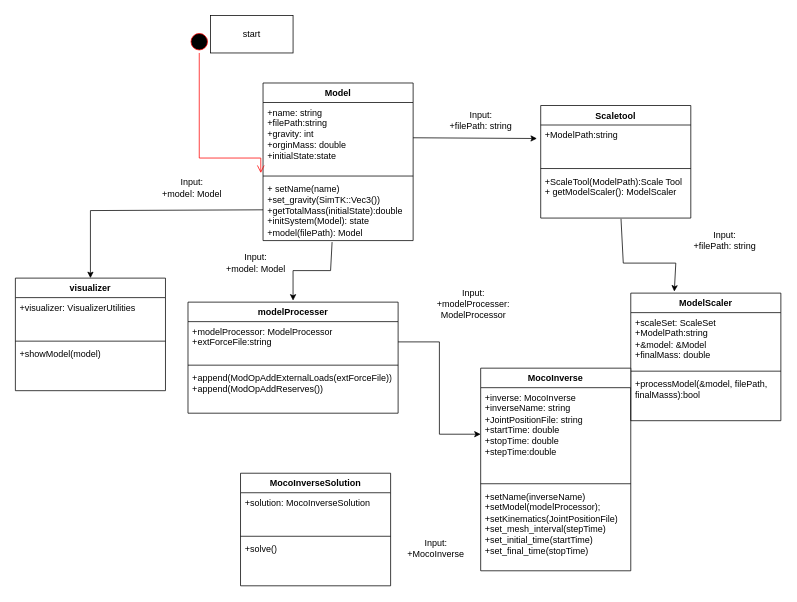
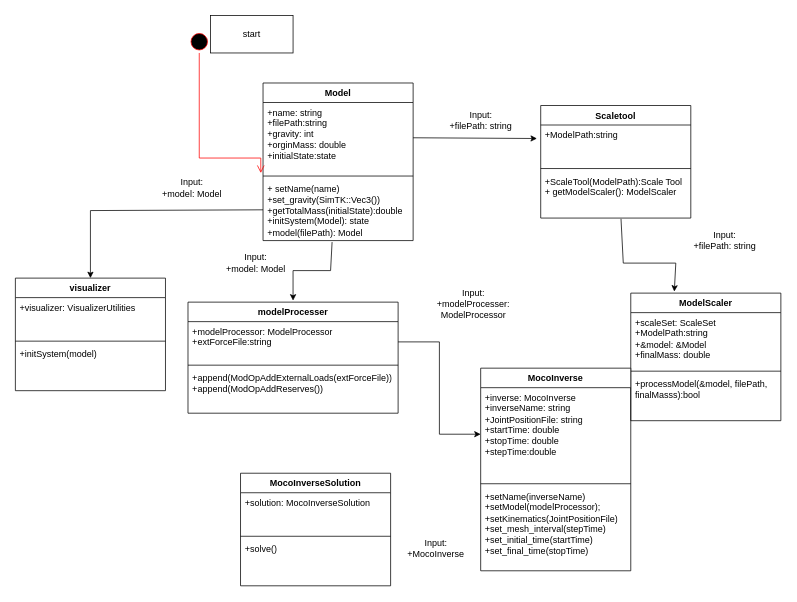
  <mxCell id="0" />
  <mxCell id="1" parent="0" />
  <mxCell id="2" value="Model" style="swimlane;fontStyle=1;align=center;verticalAlign=top;childLayout=stackLayout;horizontal=1;startSize=26;horizontalStack=0;resizeParent=1;resizeParentMax=0;resizeLast=0;collapsible=1;marginBottom=0;whiteSpace=wrap;html=1;" vertex="1" parent="1"><mxGeometry x="350" y="110" width="200" height="210" as="geometry" /></mxCell>
  <mxCell id="3" value="&lt;div&gt;+name: string&lt;/div&gt;&lt;div&gt;+filePath:string&lt;/div&gt;&lt;div&gt;+gravity: int&lt;br&gt;&lt;/div&gt;&lt;div&gt;+orginMass: double&lt;/div&gt;&lt;div&gt;+initialState:state&lt;/div&gt;&lt;div&gt;&lt;br&gt;&lt;/div&gt;" style="text;strokeColor=none;fillColor=none;align=left;verticalAlign=top;spacingLeft=4;spacingRight=4;overflow=hidden;rotatable=0;points=[[0,0.5],[1,0.5]];portConstraint=eastwest;whiteSpace=wrap;html=1;" vertex="1" parent="2"><mxGeometry y="26" width="200" height="94" as="geometry" /></mxCell>
  <mxCell id="4" value="" style="line;strokeWidth=1;fillColor=none;align=left;verticalAlign=middle;spacingTop=-1;spacingLeft=3;spacingRight=3;rotatable=0;labelPosition=right;points=[];portConstraint=eastwest;strokeColor=inherit;" vertex="1" parent="2"><mxGeometry y="120" width="200" height="8" as="geometry" /></mxCell>
  <mxCell id="5" value="&lt;div&gt;+ setName(name)&lt;/div&gt;&lt;div&gt;+set_gravity(SimTK::Vec3())&lt;/div&gt;&lt;div&gt;+getTotalMass(initialState):double&lt;/div&gt;&lt;div&gt;+initSystem(Model): state&lt;/div&gt;&lt;div&gt;+model(filePath): Model&lt;br&gt;&lt;/div&gt;&lt;div&gt;&lt;br&gt;&lt;/div&gt;&lt;div&gt;&lt;br&gt;&lt;/div&gt;" style="text;strokeColor=none;fillColor=none;align=left;verticalAlign=top;spacingLeft=4;spacingRight=4;overflow=hidden;rotatable=0;points=[[0,0.5],[1,0.5]];portConstraint=eastwest;whiteSpace=wrap;html=1;" vertex="1" parent="2"><mxGeometry y="128" width="200" height="82" as="geometry" /></mxCell>
  <mxCell id="6" value="Scaletool" style="swimlane;fontStyle=1;align=center;verticalAlign=top;childLayout=stackLayout;horizontal=1;startSize=26;horizontalStack=0;resizeParent=1;resizeParentMax=0;resizeLast=0;collapsible=1;marginBottom=0;whiteSpace=wrap;html=1;" vertex="1" parent="1"><mxGeometry x="720" y="140" width="200" height="150" as="geometry" /></mxCell>
  <mxCell id="7" value="&lt;div&gt;+ModelPath:string&lt;/div&gt;&lt;div&gt;&lt;br&gt;&lt;/div&gt;&lt;div&gt;&lt;br&gt;&lt;/div&gt;" style="text;strokeColor=none;fillColor=none;align=left;verticalAlign=top;spacingLeft=4;spacingRight=4;overflow=hidden;rotatable=0;points=[[0,0.5],[1,0.5]];portConstraint=eastwest;whiteSpace=wrap;html=1;" vertex="1" parent="6"><mxGeometry y="26" width="200" height="54" as="geometry" /></mxCell>
  <mxCell id="8" value="" style="line;strokeWidth=1;fillColor=none;align=left;verticalAlign=middle;spacingTop=-1;spacingLeft=3;spacingRight=3;rotatable=0;labelPosition=right;points=[];portConstraint=eastwest;strokeColor=inherit;" vertex="1" parent="6"><mxGeometry y="80" width="200" height="8" as="geometry" /></mxCell>
  <mxCell id="9" value="&lt;div&gt;+ScaleTool(ModelPath):Scale Tool&lt;/div&gt;&lt;div&gt;+ getModelScaler(): ModelScaler&lt;/div&gt;" style="text;strokeColor=none;fillColor=none;align=left;verticalAlign=top;spacingLeft=4;spacingRight=4;overflow=hidden;rotatable=0;points=[[0,0.5],[1,0.5]];portConstraint=eastwest;whiteSpace=wrap;html=1;" vertex="1" parent="6"><mxGeometry y="88" width="200" height="62" as="geometry" /></mxCell>
  <mxCell id="10" value="ModelScaler" style="swimlane;fontStyle=1;align=center;verticalAlign=top;childLayout=stackLayout;horizontal=1;startSize=26;horizontalStack=0;resizeParent=1;resizeParentMax=0;resizeLast=0;collapsible=1;marginBottom=0;whiteSpace=wrap;html=1;" vertex="1" parent="1"><mxGeometry x="840" y="390" width="200" height="170" as="geometry" /></mxCell>
  <mxCell id="11" value="&lt;div&gt;+scaleSet: ScaleSet&lt;/div&gt;&lt;div&gt;&lt;div&gt;+ModelPath:string&lt;/div&gt;&lt;div&gt;+&amp;amp;model: &amp;amp;Model&lt;/div&gt;&lt;div&gt;+finalMass: double&lt;br&gt;&lt;/div&gt;&lt;/div&gt;&lt;div&gt;&lt;br&gt;&lt;/div&gt;" style="text;strokeColor=none;fillColor=none;align=left;verticalAlign=top;spacingLeft=4;spacingRight=4;overflow=hidden;rotatable=0;points=[[0,0.5],[1,0.5]];portConstraint=eastwest;whiteSpace=wrap;html=1;" vertex="1" parent="10"><mxGeometry y="26" width="200" height="74" as="geometry" /></mxCell>
  <mxCell id="12" value="" style="line;strokeWidth=1;fillColor=none;align=left;verticalAlign=middle;spacingTop=-1;spacingLeft=3;spacingRight=3;rotatable=0;labelPosition=right;points=[];portConstraint=eastwest;strokeColor=inherit;" vertex="1" parent="10"><mxGeometry y="100" width="200" height="8" as="geometry" /></mxCell>
  <mxCell id="13" value="+processModel(&amp;amp;model, filePath, finalMasss):bool" style="text;strokeColor=none;fillColor=none;align=left;verticalAlign=top;spacingLeft=4;spacingRight=4;overflow=hidden;rotatable=0;points=[[0,0.5],[1,0.5]];portConstraint=eastwest;whiteSpace=wrap;html=1;" vertex="1" parent="10"><mxGeometry y="108" width="200" height="62" as="geometry" /></mxCell>
  <mxCell id="14" value="" style="ellipse;html=1;shape=startState;fillColor=#000000;strokeColor=#ff0000;" vertex="1" parent="1"><mxGeometry x="250" y="40" width="30" height="30" as="geometry" /></mxCell>
  <mxCell id="15" value="" style="edgeStyle=orthogonalEdgeStyle;html=1;verticalAlign=bottom;endArrow=open;endSize=8;strokeColor=#ff0000;rounded=0;entryX=-0.015;entryY=1;entryDx=0;entryDy=0;entryPerimeter=0;" edge="1" source="14" parent="1" target="3"><mxGeometry relative="1" as="geometry"><mxPoint x="265" y="190" as="targetPoint" /><Array as="points"><mxPoint x="265" y="210" /></Array></mxGeometry></mxCell>
  <mxCell id="16" value="start" style="html=1;whiteSpace=wrap;" vertex="1" parent="1"><mxGeometry x="280" y="20" width="110" height="50" as="geometry" /></mxCell>
  <mxCell id="17" value="" style="endArrow=classic;html=1;rounded=0;exitX=1;exitY=0.5;exitDx=0;exitDy=0;entryX=-0.025;entryY=0.333;entryDx=0;entryDy=0;entryPerimeter=0;" edge="1" parent="1" source="3" target="7"><mxGeometry width="50" height="50" relative="1" as="geometry"><mxPoint x="600" y="380" as="sourcePoint" /><mxPoint x="650" y="330" as="targetPoint" /></mxGeometry></mxCell>
  <mxCell id="18" value="" style="endArrow=classic;html=1;rounded=0;exitX=0.535;exitY=1.016;exitDx=0;exitDy=0;exitPerimeter=0;entryX=0.29;entryY=-0.012;entryDx=0;entryDy=0;entryPerimeter=0;" edge="1" parent="1" source="9" target="10"><mxGeometry width="50" height="50" relative="1" as="geometry"><mxPoint x="600" y="380" as="sourcePoint" /><mxPoint x="650" y="330" as="targetPoint" /><Array as="points"><mxPoint x="830" y="350" /><mxPoint x="900" y="350" /></Array></mxGeometry></mxCell>
  <mxCell id="19" value="&lt;div&gt;Input:&lt;/div&gt;&lt;div&gt;+filePath: string&lt;br&gt;&lt;/div&gt;" style="text;html=1;align=center;verticalAlign=middle;resizable=0;points=[];autosize=1;strokeColor=none;fillColor=none;" vertex="1" parent="1"><mxGeometry x="585" y="140" width="110" height="40" as="geometry" /></mxCell>
  <mxCell id="20" value="&lt;div&gt;Input:&lt;/div&gt;&lt;div&gt;+filePath: string&lt;br&gt;&lt;/div&gt;" style="text;html=1;align=center;verticalAlign=middle;resizable=0;points=[];autosize=1;strokeColor=none;fillColor=none;" vertex="1" parent="1"><mxGeometry x="910" y="300" width="110" height="40" as="geometry" /></mxCell>
  <mxCell id="21" value="visualizer" style="swimlane;fontStyle=1;align=center;verticalAlign=top;childLayout=stackLayout;horizontal=1;startSize=26;horizontalStack=0;resizeParent=1;resizeParentMax=0;resizeLast=0;collapsible=1;marginBottom=0;whiteSpace=wrap;html=1;" vertex="1" parent="1"><mxGeometry x="20" y="370" width="200" height="150" as="geometry" /></mxCell>
  <mxCell id="22" value="+visualizer: VisualizerUtilities" style="text;strokeColor=none;fillColor=none;align=left;verticalAlign=top;spacingLeft=4;spacingRight=4;overflow=hidden;rotatable=0;points=[[0,0.5],[1,0.5]];portConstraint=eastwest;whiteSpace=wrap;html=1;" vertex="1" parent="21"><mxGeometry y="26" width="200" height="54" as="geometry" /></mxCell>
  <mxCell id="23" value="" style="line;strokeWidth=1;fillColor=none;align=left;verticalAlign=middle;spacingTop=-1;spacingLeft=3;spacingRight=3;rotatable=0;labelPosition=right;points=[];portConstraint=eastwest;strokeColor=inherit;" vertex="1" parent="21"><mxGeometry y="80" width="200" height="8" as="geometry" /></mxCell>
- <mxCell id="24" value="&lt;div&gt;+showModel(model)&lt;/div&gt;&lt;div&gt;&lt;br&gt;&lt;/div&gt;" style="text;strokeColor=none;fillColor=none;align=left;verticalAlign=top;spacingLeft=4;spacingRight=4;overflow=hidden;rotatable=0;points=[[0,0.5],[1,0.5]];portConstraint=eastwest;whiteSpace=wrap;html=1;" vertex="1" parent="21"><mxGeometry y="88" width="200" height="62" as="geometry" /></mxCell>
+ <mxCell id="24" value="&lt;div&gt;+initSystem(model)&lt;/div&gt;&lt;div&gt;&lt;br&gt;&lt;/div&gt;" style="text;strokeColor=none;fillColor=none;align=left;verticalAlign=top;spacingLeft=4;spacingRight=4;overflow=hidden;rotatable=0;points=[[0,0.5],[1,0.5]];portConstraint=eastwest;whiteSpace=wrap;html=1;" vertex="1" parent="21"><mxGeometry y="88" width="200" height="62" as="geometry" /></mxCell>
  <mxCell id="25" value="" style="endArrow=classic;html=1;rounded=0;exitX=0;exitY=0.5;exitDx=0;exitDy=0;entryX=0.5;entryY=0;entryDx=0;entryDy=0;" edge="1" parent="1" source="5" target="21"><mxGeometry width="50" height="50" relative="1" as="geometry"><mxPoint x="560" y="193" as="sourcePoint" /><mxPoint x="725" y="194" as="targetPoint" /><Array as="points"><mxPoint x="120" y="280" /></Array></mxGeometry></mxCell>
  <mxCell id="26" value="&lt;div&gt;Input:&lt;/div&gt;&lt;div&gt;+model: Model&lt;br&gt;&lt;/div&gt;" style="text;html=1;align=center;verticalAlign=middle;resizable=0;points=[];autosize=1;strokeColor=none;fillColor=none;" vertex="1" parent="1"><mxGeometry x="205" y="230" width="100" height="40" as="geometry" /></mxCell>
  <mxCell id="27" value="modelProcesser" style="swimlane;fontStyle=1;align=center;verticalAlign=top;childLayout=stackLayout;horizontal=1;startSize=26;horizontalStack=0;resizeParent=1;resizeParentMax=0;resizeLast=0;collapsible=1;marginBottom=0;whiteSpace=wrap;html=1;" vertex="1" parent="1"><mxGeometry x="250" y="402" width="280" height="148" as="geometry" /></mxCell>
  <mxCell id="28" value="&lt;div&gt;+modelProcessor: ModelProcessor&lt;/div&gt;&lt;div&gt;+extForceFile:string&lt;/div&gt;" style="text;strokeColor=none;fillColor=none;align=left;verticalAlign=top;spacingLeft=4;spacingRight=4;overflow=hidden;rotatable=0;points=[[0,0.5],[1,0.5]];portConstraint=eastwest;whiteSpace=wrap;html=1;" vertex="1" parent="27"><mxGeometry y="26" width="280" height="54" as="geometry" /></mxCell>
  <mxCell id="29" value="" style="line;strokeWidth=1;fillColor=none;align=left;verticalAlign=middle;spacingTop=-1;spacingLeft=3;spacingRight=3;rotatable=0;labelPosition=right;points=[];portConstraint=eastwest;strokeColor=inherit;" vertex="1" parent="27"><mxGeometry y="80" width="280" height="8" as="geometry" /></mxCell>
  <mxCell id="30" value="&lt;div&gt;+append(ModOpAddExternalLoads(extForceFile))&lt;/div&gt;&lt;div&gt;+append(ModOpAddReserves())&lt;br&gt;&lt;/div&gt;" style="text;strokeColor=none;fillColor=none;align=left;verticalAlign=top;spacingLeft=4;spacingRight=4;overflow=hidden;rotatable=0;points=[[0,0.5],[1,0.5]];portConstraint=eastwest;whiteSpace=wrap;html=1;" vertex="1" parent="27"><mxGeometry y="88" width="280" height="60" as="geometry" /></mxCell>
  <mxCell id="31" value="" style="endArrow=classic;html=1;rounded=0;exitX=0.46;exitY=1.024;exitDx=0;exitDy=0;exitPerimeter=0;" edge="1" parent="1" source="5"><mxGeometry width="50" height="50" relative="1" as="geometry"><mxPoint x="360" y="289" as="sourcePoint" /><mxPoint x="390" y="400" as="targetPoint" /><Array as="points"><mxPoint x="440" y="360" /><mxPoint x="390" y="360" /></Array></mxGeometry></mxCell>
  <mxCell id="32" value="&lt;div&gt;Input:&lt;/div&gt;&lt;div&gt;+model: Model&lt;br&gt;&lt;/div&gt;" style="text;html=1;align=center;verticalAlign=middle;resizable=0;points=[];autosize=1;strokeColor=none;fillColor=none;" vertex="1" parent="1"><mxGeometry x="290" y="330" width="100" height="40" as="geometry" /></mxCell>
  <mxCell id="33" value="MocoInverse" style="swimlane;fontStyle=1;align=center;verticalAlign=top;childLayout=stackLayout;horizontal=1;startSize=26;horizontalStack=0;resizeParent=1;resizeParentMax=0;resizeLast=0;collapsible=1;marginBottom=0;whiteSpace=wrap;html=1;" vertex="1" parent="1"><mxGeometry x="640" y="490" width="200" height="270" as="geometry" /></mxCell>
  <mxCell id="34" value="&lt;div&gt;+inverse: MocoInverse&lt;/div&gt;&lt;div&gt;+inverseName: string&lt;/div&gt;&lt;div&gt;+JointPositionFile: string&lt;/div&gt;&lt;div&gt;+startTime: double&lt;/div&gt;&lt;div&gt;+stopTime: double&lt;/div&gt;&lt;div&gt;+stepTime:double&lt;br&gt;&lt;/div&gt;&lt;div&gt;&lt;br&gt;&lt;/div&gt;" style="text;strokeColor=none;fillColor=none;align=left;verticalAlign=top;spacingLeft=4;spacingRight=4;overflow=hidden;rotatable=0;points=[[0,0.5],[1,0.5]];portConstraint=eastwest;whiteSpace=wrap;html=1;" vertex="1" parent="33"><mxGeometry y="26" width="200" height="124" as="geometry" /></mxCell>
  <mxCell id="35" value="" style="line;strokeWidth=1;fillColor=none;align=left;verticalAlign=middle;spacingTop=-1;spacingLeft=3;spacingRight=3;rotatable=0;labelPosition=right;points=[];portConstraint=eastwest;strokeColor=inherit;" vertex="1" parent="33"><mxGeometry y="150" width="200" height="8" as="geometry" /></mxCell>
  <mxCell id="36" value="&lt;div&gt;+setName(inverseName)&lt;/div&gt;&lt;div&gt;+setModel(modelProcessor);&lt;/div&gt;&lt;div&gt;+setKinematics(JointPositionFile)&lt;/div&gt;&lt;div&gt;+set_mesh_interval(stepTime)&lt;/div&gt;&lt;div&gt;+set_initial_time(startTime)&lt;/div&gt;&lt;div&gt;+set_final_time(stopTime)&lt;br&gt;&lt;/div&gt;&lt;div&gt;&lt;br&gt;&lt;/div&gt;" style="text;strokeColor=none;fillColor=none;align=left;verticalAlign=top;spacingLeft=4;spacingRight=4;overflow=hidden;rotatable=0;points=[[0,0.5],[1,0.5]];portConstraint=eastwest;whiteSpace=wrap;html=1;" vertex="1" parent="33"><mxGeometry y="158" width="200" height="112" as="geometry" /></mxCell>
  <mxCell id="37" style="edgeStyle=orthogonalEdgeStyle;rounded=0;orthogonalLoop=1;jettySize=auto;html=1;entryX=0;entryY=0.5;entryDx=0;entryDy=0;" edge="1" parent="1" source="28" target="34"><mxGeometry relative="1" as="geometry" /></mxCell>
  <mxCell id="38" value="&lt;div&gt;Input:&lt;/div&gt;&lt;div&gt;+modelProcesser:&lt;/div&gt;&lt;div&gt;ModelProcessor&lt;br&gt;&lt;/div&gt;" style="text;html=1;align=center;verticalAlign=middle;resizable=0;points=[];autosize=1;strokeColor=none;fillColor=none;" vertex="1" parent="1"><mxGeometry x="570" y="375" width="120" height="60" as="geometry" /></mxCell>
  <mxCell id="39" value="MocoInverseSolution" style="swimlane;fontStyle=1;align=center;verticalAlign=top;childLayout=stackLayout;horizontal=1;startSize=26;horizontalStack=0;resizeParent=1;resizeParentMax=0;resizeLast=0;collapsible=1;marginBottom=0;whiteSpace=wrap;html=1;" vertex="1" parent="1"><mxGeometry x="320" y="630" width="200" height="150" as="geometry" /></mxCell>
  <mxCell id="40" value="+solution: MocoInverseSolution" style="text;strokeColor=none;fillColor=none;align=left;verticalAlign=top;spacingLeft=4;spacingRight=4;overflow=hidden;rotatable=0;points=[[0,0.5],[1,0.5]];portConstraint=eastwest;whiteSpace=wrap;html=1;" vertex="1" parent="39"><mxGeometry y="26" width="200" height="54" as="geometry" /></mxCell>
  <mxCell id="41" value="" style="line;strokeWidth=1;fillColor=none;align=left;verticalAlign=middle;spacingTop=-1;spacingLeft=3;spacingRight=3;rotatable=0;labelPosition=right;points=[];portConstraint=eastwest;strokeColor=inherit;" vertex="1" parent="39"><mxGeometry y="80" width="200" height="8" as="geometry" /></mxCell>
  <mxCell id="42" value="&lt;div&gt;+solve()&lt;/div&gt;&lt;div&gt;&lt;br&gt;&lt;/div&gt;" style="text;strokeColor=none;fillColor=none;align=left;verticalAlign=top;spacingLeft=4;spacingRight=4;overflow=hidden;rotatable=0;points=[[0,0.5],[1,0.5]];portConstraint=eastwest;whiteSpace=wrap;html=1;" vertex="1" parent="39"><mxGeometry y="88" width="200" height="62" as="geometry" /></mxCell>
  <mxCell id="43" value="&lt;div&gt;Input:&lt;/div&gt;&lt;div&gt;+MocoInverse&lt;/div&gt;" style="text;html=1;align=center;verticalAlign=middle;resizable=0;points=[];autosize=1;strokeColor=none;fillColor=none;" vertex="1" parent="1"><mxGeometry x="530" y="710" width="100" height="40" as="geometry" /></mxCell>
